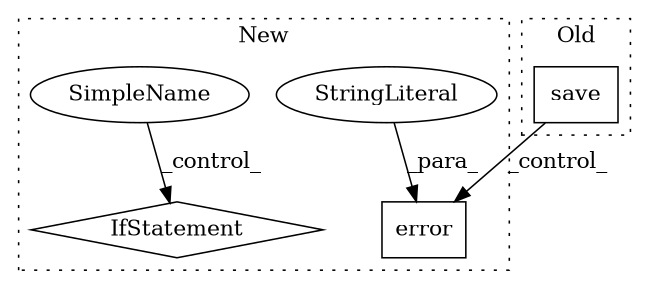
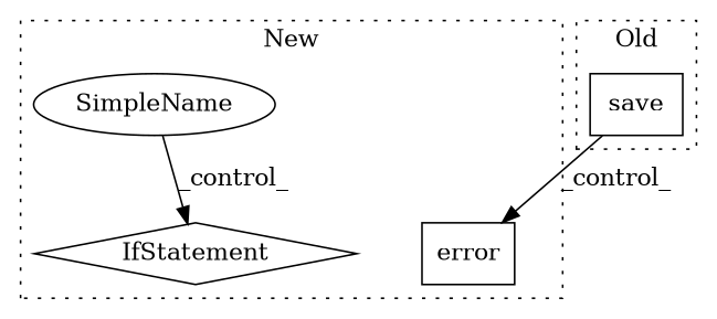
  digraph {
    node [a=32 shape=box]
    n1 [l="6,1" label=error s="3827,3863"]
    n2 [a=25 l="4,2" label=IfStatement s="3683,3737" shape=diamond]
    n3 [a=42 label=SimpleName shape=ellipse]
-   n4 [a=45 l=30 label=StringLiteral s=3833 shape=ellipse]
    n5 [l=6 label=save s=810]
    subgraph cluster_1 {
      label=New
      style=dotted
      n1
      n2
      n3
-     n4
    }
    subgraph cluster_2 {
      label=Old
      style=dotted
      n5
    }
    n3 -> n2 [label=_control_]
-   n4 -> n1 [label=_para_]
    n5 -> n1 [label=_control_]
  }
